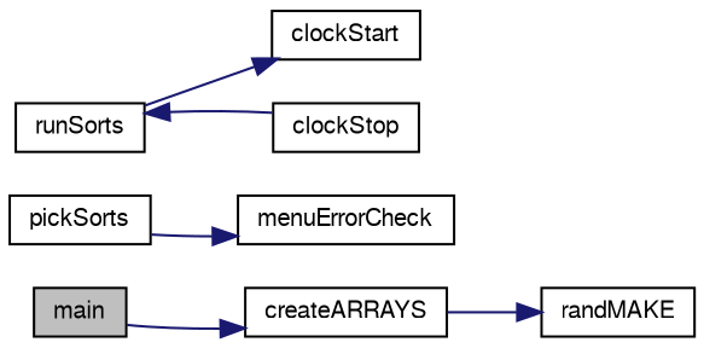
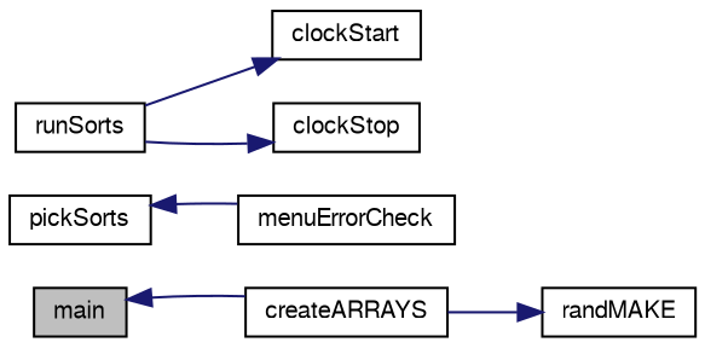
  digraph {
    rankdir=LR
    node [color=black fillcolor=white fontname=FreeSans fontsize=10 shape=record style=filled]
    edge [color=midnightblue fontname=FreeSans fontsize=10 labelfontname=FreeSans labelfontsize=10 style=solid]
    n1 [fillcolor=grey75 fontcolor=black height=0.2 label=main width=0.4]
    n2 [height=0.2 label=createARRAYS width=0.4]
    n3 [height=0.2 label=randMAKE width=0.4]
    n4 [height=0.2 label=pickSorts width=0.4]
    n5 [height=0.2 label=menuErrorCheck width=0.4]
    n6 [height=0.2 label=runSorts width=0.4]
    n7 [height=0.2 label=clockStart width=0.4]
    n8 [height=0.2 label=clockStop width=0.4]
-   n1 -> n2
+   n2 -> n1
    n2 -> n3
-   n4 -> n5
+   n5 -> n4
    n6 -> n7
-   n8 -> n6
+   n6 -> n8
  }
